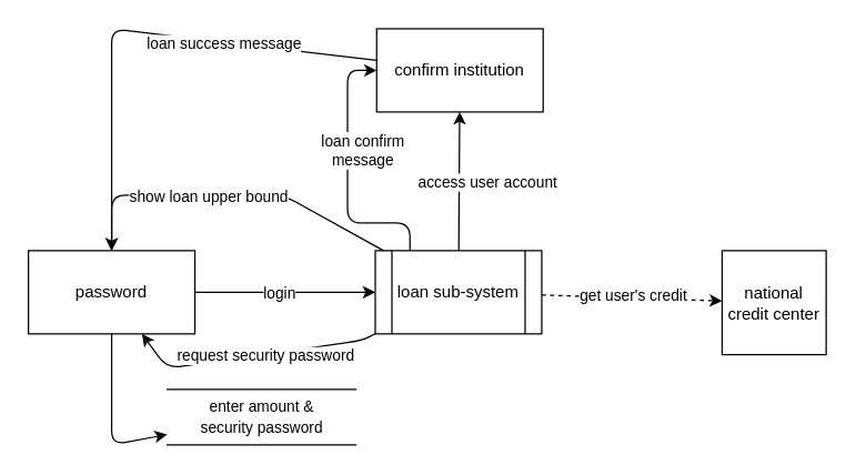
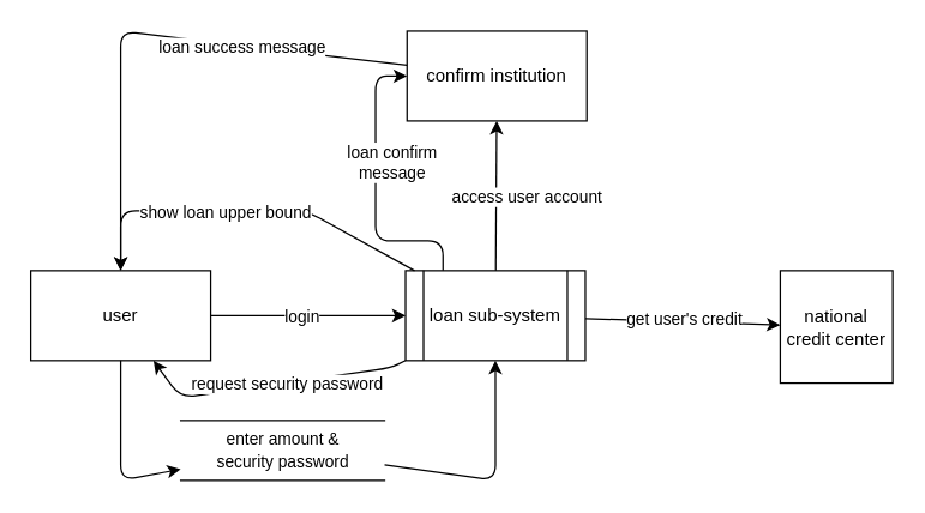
  <mxCell id="0" />
  <mxCell id="1" parent="0" />
  <mxCell id="2" value="loan sub-system" style="shape=process;whiteSpace=wrap;html=1;backgroundOutline=1;" parent="1" vertex="1"><mxGeometry x="270" y="180" width="120" height="60" as="geometry" /></mxCell>
  <mxCell id="3" value="national credit center" style="rounded=0;whiteSpace=wrap;html=1;" parent="1" vertex="1"><mxGeometry x="520" y="180" width="75" height="75" as="geometry" /></mxCell>
- <mxCell id="4" value="password" style="rounded=0;whiteSpace=wrap;html=1;" parent="1" vertex="1"><mxGeometry x="20" y="180" width="120" height="60" as="geometry" /></mxCell>
+ <mxCell id="4" value="user" style="rounded=0;whiteSpace=wrap;html=1;" parent="1" vertex="1"><mxGeometry x="20" y="180" width="120" height="60" as="geometry" /></mxCell>
  <mxCell id="5" value="confirm institution" style="rounded=0;whiteSpace=wrap;html=1;" parent="1" vertex="1"><mxGeometry x="271" y="20" width="120" height="60" as="geometry" /></mxCell>
  <mxCell id="6" value="" style="endArrow=classic;html=1;" parent="1" source="4" target="2" edge="1"><mxGeometry width="50" height="50" relative="1" as="geometry"><mxPoint x="110" y="150" as="sourcePoint" /><mxPoint x="160" y="100" as="targetPoint" /></mxGeometry></mxCell>
  <mxCell id="7" value="login" style="edgeLabel;html=1;align=center;verticalAlign=middle;resizable=0;points=[];" parent="6" vertex="1" connectable="0"><mxGeometry x="-0.451" y="2" relative="1" as="geometry"><mxPoint x="24" y="2" as="offset" /></mxGeometry></mxCell>
  <mxCell id="8" value="" style="endArrow=classic;html=1;" parent="1" source="2" target="5" edge="1"><mxGeometry width="50" height="50" relative="1" as="geometry"><mxPoint x="340" y="180" as="sourcePoint" /><mxPoint x="390" y="130" as="targetPoint" /></mxGeometry></mxCell>
  <mxCell id="9" value="access user account" style="edgeLabel;html=1;align=center;verticalAlign=middle;resizable=0;points=[];" parent="8" vertex="1" connectable="0"><mxGeometry x="-0.339" y="-1" relative="1" as="geometry"><mxPoint x="18.68" y="-16.68" as="offset" /></mxGeometry></mxCell>
- <mxCell id="10" value="" style="endArrow=classic;html=1;dashed=1;" parent="1" source="2" target="3" edge="1"><mxGeometry width="50" height="50" relative="1" as="geometry"><mxPoint x="420" y="240" as="sourcePoint" /><mxPoint x="470" y="190" as="targetPoint" /></mxGeometry></mxCell>
+ <mxCell id="10" value="" style="endArrow=classic;html=1;" parent="1" source="2" target="3" edge="1"><mxGeometry width="50" height="50" relative="1" as="geometry"><mxPoint x="420" y="240" as="sourcePoint" /><mxPoint x="470" y="190" as="targetPoint" /></mxGeometry></mxCell>
  <mxCell id="11" value="get user's credit" style="edgeLabel;html=1;align=center;verticalAlign=middle;resizable=0;points=[];" parent="10" vertex="1" connectable="0"><mxGeometry x="-0.5" y="1" relative="1" as="geometry"><mxPoint x="32.5" as="offset" /></mxGeometry></mxCell>
  <mxCell id="12" value="" style="endArrow=classic;html=1;" parent="1" source="2" target="4" edge="1"><mxGeometry width="50" height="50" relative="1" as="geometry"><mxPoint x="274" y="179.998" as="sourcePoint" /><mxPoint x="64" y="177.69" as="targetPoint" /><Array as="points"><mxPoint x="204" y="140" /><mxPoint x="80" y="140" /></Array></mxGeometry></mxCell>
  <mxCell id="13" value="show loan upper bound" style="edgeLabel;html=1;align=center;verticalAlign=middle;resizable=0;points=[];" parent="12" vertex="1" connectable="0"><mxGeometry x="0.206" y="2" relative="1" as="geometry"><mxPoint x="12.63" y="-2" as="offset" /></mxGeometry></mxCell>
  <mxCell id="14" value="" style="endArrow=classic;html=1;" parent="1" target="5" edge="1"><mxGeometry width="50" height="50" relative="1" as="geometry"><mxPoint x="295" y="180" as="sourcePoint" /><mxPoint x="297.5" y="80" as="targetPoint" /><Array as="points"><mxPoint x="295" y="160" /><mxPoint x="250" y="160" /><mxPoint x="250" y="50" /></Array></mxGeometry></mxCell>
  <mxCell id="15" value="loan confirm&lt;br&gt;message" style="edgeLabel;html=1;align=center;verticalAlign=middle;resizable=0;points=[];" parent="14" vertex="1" connectable="0"><mxGeometry x="-0.498" y="4" relative="1" as="geometry"><mxPoint x="-5.7" y="-56.33" as="offset" /></mxGeometry></mxCell>
  <mxCell id="16" value="" style="endArrow=classic;html=1;" edge="1" parent="1" source="2" target="4"><mxGeometry width="50" height="50" relative="1" as="geometry"><mxPoint x="270" y="240.001" as="sourcePoint" /><mxPoint x="102.104" y="240.61" as="targetPoint" /><Array as="points"><mxPoint x="260" y="244.9" /><mxPoint x="120" y="264.9" /></Array></mxGeometry></mxCell>
  <mxCell id="17" value="request security password" style="edgeLabel;html=1;align=center;verticalAlign=middle;resizable=0;points=[];" vertex="1" connectable="0" parent="16"><mxGeometry x="0.059" relative="1" as="geometry"><mxPoint x="15.0" y="-1.47" as="offset" /></mxGeometry></mxCell>
  <mxCell id="18" value="&lt;span style=&quot;font-size: 11px ; background-color: rgb(255 , 255 , 255)&quot;&gt;enter amount &amp;amp; &lt;br&gt;security password&lt;/span&gt;&lt;span style=&quot;font-size: 11px ; background-color: rgb(255 , 255 , 255)&quot;&gt;&lt;br&gt;&lt;/span&gt;" style="html=1;dashed=0;whitespace=wrap;shape=partialRectangle;right=0;left=0;" vertex="1" parent="1"><mxGeometry x="120" y="280" width="136" height="40" as="geometry" /></mxCell>
  <mxCell id="19" value="" style="endArrow=classic;html=1;" edge="1" parent="1" source="4" target="18"><mxGeometry width="50" height="50" relative="1" as="geometry"><mxPoint x="-10" y="400" as="sourcePoint" /><mxPoint x="40" y="350" as="targetPoint" /><Array as="points"><mxPoint x="80" y="320" /></Array></mxGeometry></mxCell>
+ <mxCell id="20" value="" style="endArrow=classic;html=1;" edge="1" parent="1" source="18" target="2"><mxGeometry width="50" height="50" relative="1" as="geometry"><mxPoint x="310" y="370" as="sourcePoint" /><mxPoint x="360" y="320" as="targetPoint" /><Array as="points"><mxPoint x="330" y="320" /></Array></mxGeometry></mxCell>
  <mxCell id="21" value="" style="endArrow=classic;html=1;" edge="1" parent="1" source="5" target="4"><mxGeometry width="50" height="50" relative="1" as="geometry"><mxPoint x="50" y="50" as="sourcePoint" /><mxPoint x="100" y="0" as="targetPoint" /><Array as="points"><mxPoint x="80" y="20" /></Array></mxGeometry></mxCell>
  <mxCell id="22" value="loan success message" style="edgeLabel;html=1;align=center;verticalAlign=middle;resizable=0;points=[];" vertex="1" connectable="0" parent="21"><mxGeometry x="0.164" y="-1" relative="1" as="geometry"><mxPoint x="81" y="-2.64" as="offset" /></mxGeometry></mxCell>
